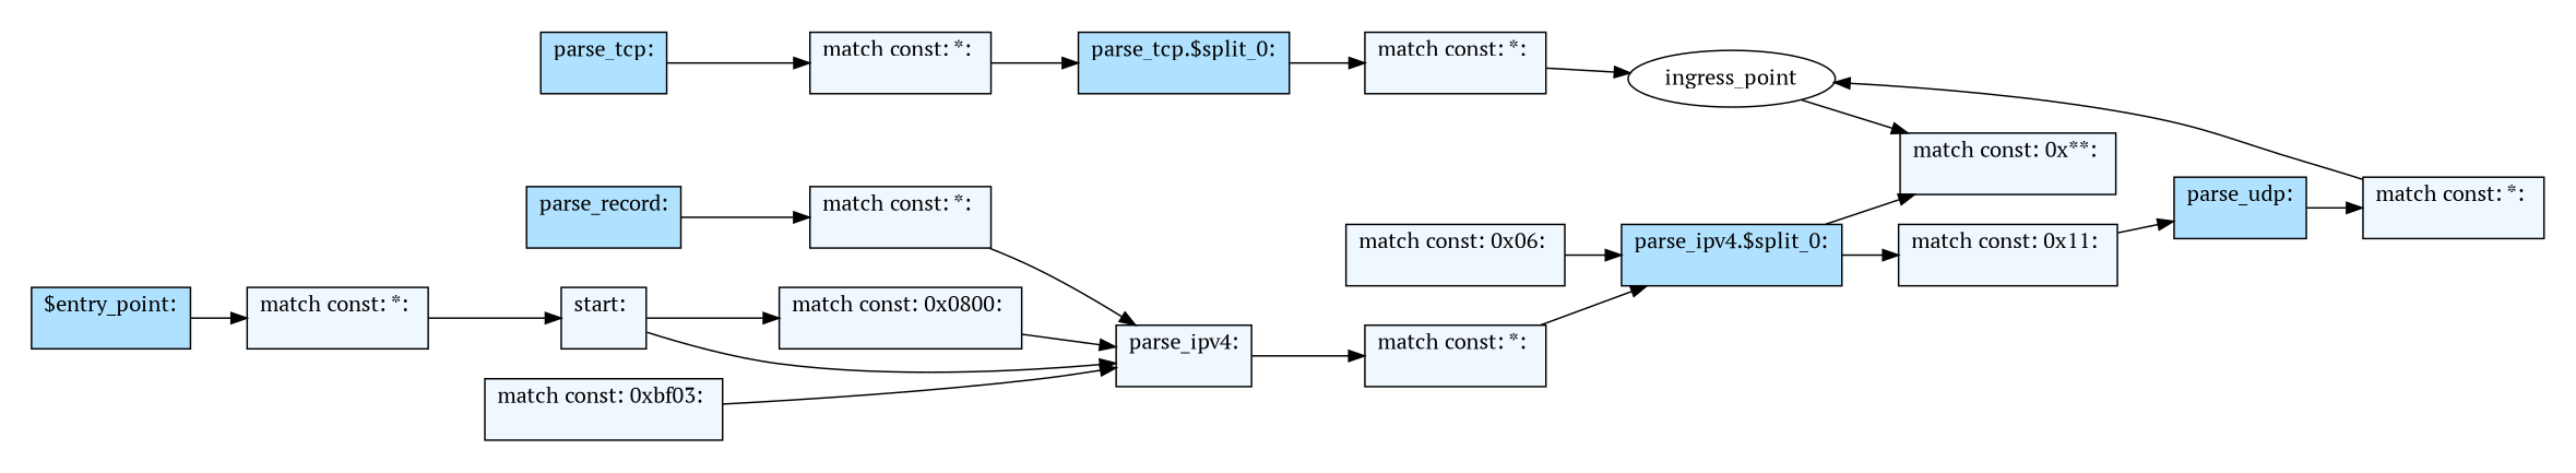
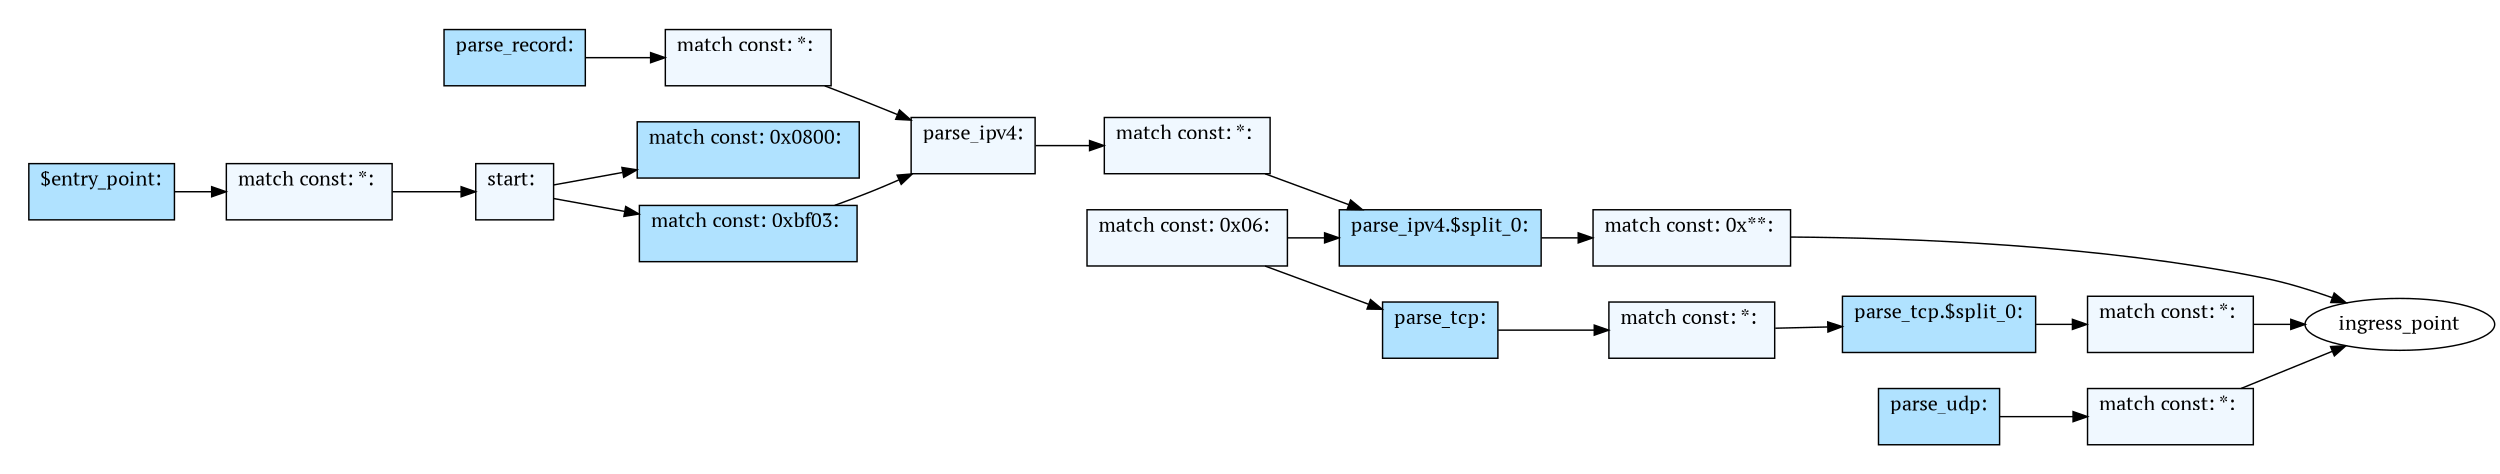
  digraph {
    fontname="PT Serif"
    rankdir=LR
    node [fillcolor=aliceblue fontname="PT Serif" shape=record style=filled]
    edge [fontname="PT Serif"]
    n1 [label="{start:\l\l}"]
-   n2 [label="{match const: 0xbf03: \l\l}"]
-   n3 [label="{match const: 0x0800: \l\l}"]
+   n2 [fillcolor=lightskyblue1 label="{match const: 0xbf03: \l\l}"]
+   n3 [fillcolor=lightskyblue1 label="{match const: 0x0800: \l\l}"]
    n4 [fillcolor=lightskyblue1 label="{\$entry_point:\l\l}"]
    n5 [label="{match const: *: \l\l}"]
    n6 [fillcolor=lightskyblue1 label="{parse_tcp:\l\l}"]
    n7 [label="{match const: *: \l\l}"]
    n8 [fillcolor=lightskyblue1 label="{parse_tcp\.\$split_0:\l\l}"]
    n9 [label="{match const: *: \l\l}"]
    n10 [fillcolor=lightskyblue1 label="{parse_udp:\l\l}"]
    n11 [label="{match const: *: \l\l}"]
    n12 [fillcolor=lightskyblue1 label="{parse_ipv4\.\$split_0:\l\l}"]
    n13 [label="{match const: 0x06: \l\l}"]
-   n14 [label="{match const: 0x11: \l\l}"]
    n15 [label="{match const: 0x**: \l\l}"]
    n16 [label="{parse_ipv4:\l\l}"]
    n17 [label="{match const: *: \l\l}"]
    n18 [fillcolor=lightskyblue1 label="{parse_record:\l\l}"]
    n19 [label="{match const: *: \l\l}"]
    n20 [label=ingress_point fillcolor="" shape="" style=""]
    subgraph cluster_1 {
      style=invis
      n1
      n2
      n3
    }
    subgraph cluster_2 {
      style=invis
      n4
      n5
    }
    subgraph cluster_3 {
      style=invis
      n6
      n7
    }
    subgraph cluster_4 {
      style=invis
      n8
      n9
    }
    subgraph cluster_5 {
      style=invis
      n10
      n11
    }
    subgraph cluster_6 {
      style=invis
      n12
      n13
-     n14
      n15
    }
    subgraph cluster_7 {
      style=invis
      n16
      n17
    }
    subgraph cluster_8 {
      style=invis
      n18
      n19
    }
-   n1 -> n16
+   n1 -> n2
    n1 -> n3
    n2 -> n16
-   n3 -> n16
    n4 -> n5
    n5 -> n1
    n6 -> n7
    n7 -> n8
    n8 -> n9
    n9 -> n20
    n10 -> n11
    n11 -> n20
-   n12 -> n14
    n12 -> n15
+   n13 -> n6
    n13 -> n12
-   n14 -> n10
-   n20 -> n15
+   n15 -> n20
    n16 -> n17
    n17 -> n12
    n18 -> n19
    n19 -> n16
  }
